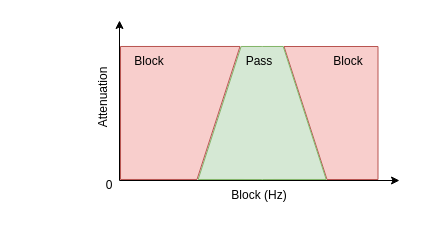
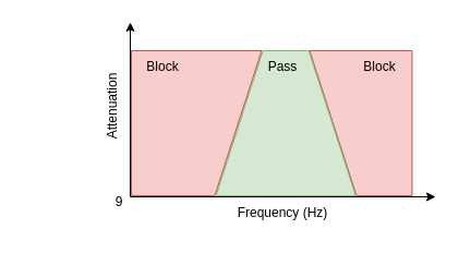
  <mxCell id="0" />
  <mxCell id="1" parent="0" />
  <mxCell id="2" value="" style="endArrow=classic;html=1;rounded=0;" parent="1" edge="1"><mxGeometry width="50" height="50" relative="1" as="geometry"><mxPoint x="119" y="180" as="sourcePoint" /><mxPoint x="399" y="180" as="targetPoint" /></mxGeometry></mxCell>
  <mxCell id="3" value="" style="endArrow=classic;html=1;rounded=0;" parent="1" edge="1"><mxGeometry width="50" height="50" relative="1" as="geometry"><mxPoint x="119" y="180" as="sourcePoint" /><mxPoint x="119" y="20" as="targetPoint" /></mxGeometry></mxCell>
- <mxCell id="4" value="Block (Hz)" style="text;html=1;strokeColor=none;fillColor=none;align=center;verticalAlign=middle;whiteSpace=wrap;rounded=0;" parent="1" vertex="1"><mxGeometry x="119" y="180" width="280" height="30" as="geometry" /></mxCell>
+ <mxCell id="4" value="Frequency (Hz)" style="text;html=1;strokeColor=none;fillColor=none;align=center;verticalAlign=middle;whiteSpace=wrap;rounded=0;" parent="1" vertex="1"><mxGeometry x="119" y="180" width="280" height="30" as="geometry" /></mxCell>
  <mxCell id="5" value="Attenuation" style="text;html=1;strokeColor=none;fillColor=none;align=center;verticalAlign=middle;whiteSpace=wrap;rounded=0;rotation=-90;" parent="1" vertex="1"><mxGeometry x="20" y="82" width="166" height="30" as="geometry" /></mxCell>
- <mxCell id="6" value="0" style="text;html=1;strokeColor=none;fillColor=none;align=center;verticalAlign=middle;whiteSpace=wrap;rounded=0;" parent="1" vertex="1"><mxGeometry x="79" y="170" width="60" height="30" as="geometry" /></mxCell>
+ <mxCell id="6" value="9" style="text;html=1;strokeColor=none;fillColor=none;align=center;verticalAlign=middle;whiteSpace=wrap;rounded=0;" parent="1" vertex="1"><mxGeometry x="79" y="170" width="60" height="30" as="geometry" /></mxCell>
  <mxCell id="7" value="" style="shape=manualInput;whiteSpace=wrap;html=1;fillColor=#f8cecc;size=43;rotation=-90;flipV=0;flipH=0;strokeColor=#b85450;" parent="1" vertex="1"><mxGeometry x="264" y="65.5" width="133" height="94" as="geometry" /></mxCell>
  <mxCell id="8" value="" style="shape=manualInput;whiteSpace=wrap;html=1;fillColor=#d5e8d4;size=43;rotation=-90;flipV=1;flipH=1;strokeColor=#82b366;" parent="1" vertex="1"><mxGeometry x="227.37" y="80.62" width="133" height="63.72" as="geometry" /></mxCell>
  <mxCell id="9" value="Block" style="text;html=1;strokeColor=none;fillColor=none;align=center;verticalAlign=middle;whiteSpace=wrap;rounded=0;" parent="1" vertex="1"><mxGeometry x="318" y="46" width="60" height="30" as="geometry" /></mxCell>
  <mxCell id="10" value="" style="shape=manualInput;whiteSpace=wrap;html=1;fillColor=#d5e8d4;size=43;rotation=-90;flipV=0;flipH=1;strokeColor=#82b366;strokeWidth=1;perimeterSpacing=0;" vertex="1" parent="1"><mxGeometry x="163" y="80.62" width="133" height="63.72" as="geometry" /></mxCell>
  <mxCell id="11" value="" style="rounded=0;whiteSpace=wrap;html=1;strokeColor=none;strokeWidth=1;fillColor=#d5e8d4;rotation=90;" vertex="1" parent="1"><mxGeometry x="202.5" y="108" width="111" height="30" as="geometry" /></mxCell>
  <mxCell id="12" value="" style="rounded=0;whiteSpace=wrap;html=1;strokeColor=none;strokeWidth=1;fillColor=#d5e8d4;rotation=90;" vertex="1" parent="1"><mxGeometry x="207" y="87" width="111" height="30" as="geometry" /></mxCell>
  <mxCell id="13" value="Pass" style="text;html=1;strokeColor=none;fillColor=none;align=center;verticalAlign=middle;whiteSpace=wrap;rounded=0;" parent="1" vertex="1"><mxGeometry x="229" y="46" width="60" height="30" as="geometry" /></mxCell>
  <mxCell id="14" value="" style="shape=manualInput;whiteSpace=wrap;html=1;fillColor=#f8cecc;size=43;rotation=-90;flipV=1;flipH=0;strokeColor=#b85450;" vertex="1" parent="1"><mxGeometry x="113.26" y="52.74" width="133" height="119.48" as="geometry" /></mxCell>
  <mxCell id="15" value="Block" style="text;html=1;strokeColor=none;fillColor=none;align=center;verticalAlign=middle;whiteSpace=wrap;rounded=0;" vertex="1" parent="1"><mxGeometry x="119" y="46" width="60" height="30" as="geometry" /></mxCell>
